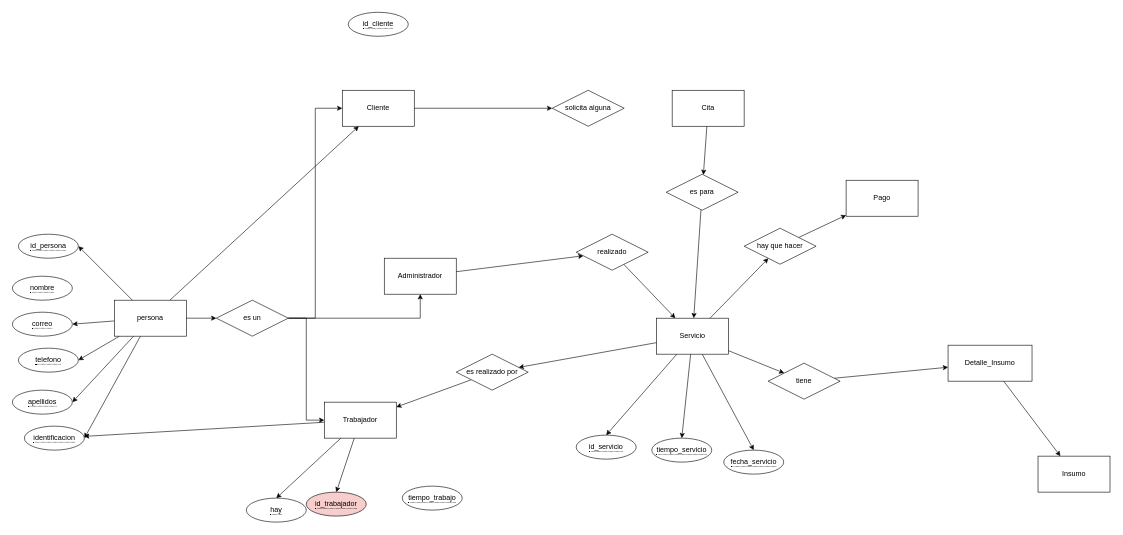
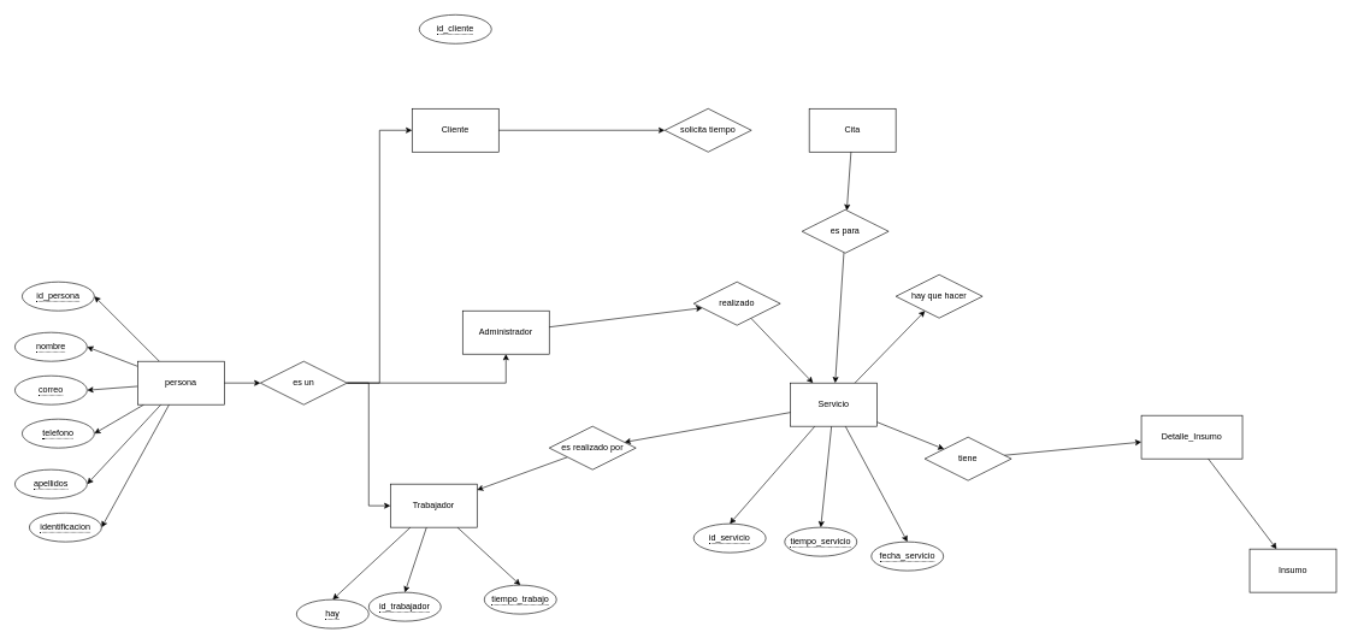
  <mxCell id="0" />
  <mxCell id="1" parent="0" />
  <mxCell id="2" value="Cliente" style="shape=rectangle;rounded=0;whiteSpace=wrap;html=1;" parent="1" vertex="1"><mxGeometry x="570" y="150" width="120" height="60" as="geometry" /></mxCell>
  <mxCell id="3" value="Administrador" style="shape=rectangle;rounded=0;whiteSpace=wrap;html=1;" parent="1" vertex="1"><mxGeometry x="640" y="430" width="120" height="60" as="geometry" /></mxCell>
  <mxCell id="4" style="rounded=0;orthogonalLoop=1;jettySize=auto;html=1;entryX=0.5;entryY=0;entryDx=0;entryDy=0;" edge="1" parent="1" source="7" target="54"><mxGeometry relative="1" as="geometry" /></mxCell>
- <mxCell id="5" style="rounded=0;orthogonalLoop=1;jettySize=auto;html=1;" edge="1" parent="1" source="7" target="52"><mxGeometry relative="1" as="geometry" /></mxCell>
+ <mxCell id="5" style="rounded=0;orthogonalLoop=1;jettySize=auto;html=1;entryX=0.5;entryY=0;entryDx=0;entryDy=0;" edge="1" parent="1" source="7" target="56"><mxGeometry relative="1" as="geometry" /></mxCell>
  <mxCell id="6" style="rounded=0;orthogonalLoop=1;jettySize=auto;html=1;entryX=0.5;entryY=0;entryDx=0;entryDy=0;" edge="1" parent="1" source="7" target="55"><mxGeometry relative="1" as="geometry" /></mxCell>
  <mxCell id="7" value="Trabajador" style="shape=rectangle;rounded=0;whiteSpace=wrap;html=1;" parent="1" vertex="1"><mxGeometry x="540" y="670" width="120" height="60" as="geometry" /></mxCell>
  <mxCell id="8" style="rounded=0;orthogonalLoop=1;jettySize=auto;html=1;entryX=0.5;entryY=0;entryDx=0;entryDy=0;" edge="1" parent="1" source="11" target="57"><mxGeometry relative="1" as="geometry" /></mxCell>
  <mxCell id="9" style="rounded=0;orthogonalLoop=1;jettySize=auto;html=1;entryX=0.5;entryY=0;entryDx=0;entryDy=0;" edge="1" parent="1" source="11" target="58"><mxGeometry relative="1" as="geometry" /></mxCell>
  <mxCell id="10" style="rounded=0;orthogonalLoop=1;jettySize=auto;html=1;entryX=0.5;entryY=0;entryDx=0;entryDy=0;" edge="1" parent="1" source="11" target="59"><mxGeometry relative="1" as="geometry" /></mxCell>
  <mxCell id="11" value="Servicio" style="shape=rectangle;rounded=0;whiteSpace=wrap;html=1;" parent="1" vertex="1"><mxGeometry x="1094" y="530" width="120" height="60" as="geometry" /></mxCell>
  <mxCell id="12" value="Insumo" style="shape=rectangle;rounded=0;whiteSpace=wrap;html=1;" parent="1" vertex="1"><mxGeometry x="1730" y="760" width="120" height="60" as="geometry" /></mxCell>
- <mxCell id="13" value="Pago" style="shape=rectangle;rounded=0;whiteSpace=wrap;html=1;" parent="1" vertex="1"><mxGeometry x="1410" y="300" width="120" height="60" as="geometry" /></mxCell>
  <mxCell id="14" value="Cita" style="shape=rectangle;rounded=0;whiteSpace=wrap;html=1;" parent="1" vertex="1"><mxGeometry x="1120" y="150" width="120" height="60" as="geometry" /></mxCell>
  <mxCell id="15" value="Detalle_Insumo" style="shape=rectangle;rounded=0;whiteSpace=wrap;html=1;" parent="1" vertex="1"><mxGeometry x="1580" y="575" width="140" height="60" as="geometry" /></mxCell>
  <mxCell id="16" parent="1" source="24" target="53" edge="1" style=";"><mxGeometry relative="1" as="geometry" /></mxCell>
  <mxCell id="17" parent="1" source="26" target="11" edge="1"><mxGeometry relative="1" as="geometry" /></mxCell>
- <mxCell id="18" parent="1" source="28" target="13" edge="1"><mxGeometry relative="1" as="geometry" /></mxCell>
  <mxCell id="19" parent="1" source="32" target="7" edge="1"><mxGeometry relative="1" as="geometry" /></mxCell>
  <mxCell id="20" parent="1" source="34" target="15" edge="1"><mxGeometry relative="1" as="geometry" /></mxCell>
  <mxCell id="21" parent="1" source="15" target="12" edge="1"><mxGeometry relative="1" as="geometry" /></mxCell>
  <mxCell id="22" parent="1" source="30" target="11" edge="1"><mxGeometry relative="1" as="geometry" /></mxCell>
  <mxCell id="23" value="" edge="1" parent="1" source="2" target="24"><mxGeometry relative="1" as="geometry"><mxPoint x="860" y="180" as="sourcePoint" /><mxPoint x="1120" y="180" as="targetPoint" /></mxGeometry></mxCell>
- <mxCell id="24" value="solicita alguna" style="shape=rhombus;perimeter=rhombusPerimeter;whiteSpace=wrap;html=1;align=center;" vertex="1" parent="1"><mxGeometry x="920" y="150" width="120" height="60" as="geometry" /></mxCell>
+ <mxCell id="24" value="solicita tiempo" style="shape=rhombus;perimeter=rhombusPerimeter;whiteSpace=wrap;html=1;align=center;" vertex="1" parent="1"><mxGeometry x="920" y="150" width="120" height="60" as="geometry" /></mxCell>
  <mxCell id="25" value="" edge="1" parent="1" source="14" target="26"><mxGeometry relative="1" as="geometry"><mxPoint x="1179" y="210" as="sourcePoint" /><mxPoint x="1171" y="450" as="targetPoint" /></mxGeometry></mxCell>
  <mxCell id="26" value="es para" style="shape=rhombus;perimeter=rhombusPerimeter;whiteSpace=wrap;html=1;align=center;" vertex="1" parent="1"><mxGeometry x="1110" y="290" width="120" height="60" as="geometry" /></mxCell>
  <mxCell id="27" value="" edge="1" parent="1" source="11" target="28"><mxGeometry relative="1" as="geometry"><mxPoint x="1230" y="450" as="sourcePoint" /><mxPoint x="1410" y="360" as="targetPoint" /></mxGeometry></mxCell>
  <mxCell id="28" value="hay que hacer" style="shape=rhombus;perimeter=rhombusPerimeter;whiteSpace=wrap;html=1;align=center;" vertex="1" parent="1"><mxGeometry x="1240" y="380" width="120" height="60" as="geometry" /></mxCell>
  <mxCell id="29" value="" edge="1" parent="1" source="3" target="30"><mxGeometry relative="1" as="geometry"><mxPoint x="960" y="402" as="sourcePoint" /><mxPoint x="1110" y="458" as="targetPoint" /></mxGeometry></mxCell>
  <mxCell id="30" value="realizado" style="shape=rhombus;perimeter=rhombusPerimeter;whiteSpace=wrap;html=1;align=center;" vertex="1" parent="1"><mxGeometry x="960" y="390" width="120" height="60" as="geometry" /></mxCell>
  <mxCell id="31" value="" edge="1" parent="1" source="11" target="32"><mxGeometry relative="1" as="geometry"><mxPoint x="1110" y="493" as="sourcePoint" /><mxPoint x="900" y="537" as="targetPoint" /></mxGeometry></mxCell>
  <mxCell id="32" value="es realizado por" style="shape=rhombus;perimeter=rhombusPerimeter;whiteSpace=wrap;html=1;align=center;" vertex="1" parent="1"><mxGeometry x="760" y="590" width="120" height="60" as="geometry" /></mxCell>
  <mxCell id="33" value="" edge="1" parent="1" source="11" target="34"><mxGeometry relative="1" as="geometry"><mxPoint x="1230" y="505" as="sourcePoint" /><mxPoint x="1440" y="591" as="targetPoint" /></mxGeometry></mxCell>
  <mxCell id="34" value="tiene" style="shape=rhombus;perimeter=rhombusPerimeter;whiteSpace=wrap;html=1;align=center;" vertex="1" parent="1"><mxGeometry x="1280" y="605" width="120" height="60" as="geometry" /></mxCell>
  <mxCell id="35" value="&lt;span style=&quot;border-bottom: 1px dotted&quot;&gt;telefono&lt;/span&gt;" style="ellipse;whiteSpace=wrap;html=1;align=center;" vertex="1" parent="1"><mxGeometry x="30" y="580" width="100" height="40" as="geometry" /></mxCell>
  <mxCell id="36" value="&lt;span style=&quot;border-bottom: 1px dotted&quot;&gt;correo&lt;/span&gt;" style="ellipse;whiteSpace=wrap;html=1;align=center;" vertex="1" parent="1"><mxGeometry x="20" y="520" width="100" height="40" as="geometry" /></mxCell>
  <mxCell id="37" value="&lt;span style=&quot;border-bottom: 1px dotted&quot;&gt;nombre&lt;/span&gt;" style="ellipse;whiteSpace=wrap;html=1;align=center;" vertex="1" parent="1"><mxGeometry x="20" y="460" width="100" height="40" as="geometry" /></mxCell>
  <mxCell id="38" style="rounded=0;orthogonalLoop=1;jettySize=auto;html=1;entryX=1;entryY=0.5;entryDx=0;entryDy=0;" edge="1" parent="1" source="44" target="50"><mxGeometry relative="1" as="geometry" /></mxCell>
- <mxCell id="39" style="rounded=0;orthogonalLoop=1;jettySize=auto;html=1;" edge="1" parent="1" source="44" target="2"><mxGeometry relative="1" as="geometry" /></mxCell>
+ <mxCell id="39" style="rounded=0;orthogonalLoop=1;jettySize=auto;html=1;entryX=1;entryY=0.5;entryDx=0;entryDy=0;" edge="1" parent="1" source="44" target="37"><mxGeometry relative="1" as="geometry" /></mxCell>
  <mxCell id="40" style="rounded=0;orthogonalLoop=1;jettySize=auto;html=1;entryX=1;entryY=0.5;entryDx=0;entryDy=0;" edge="1" parent="1" source="44" target="36"><mxGeometry relative="1" as="geometry" /></mxCell>
  <mxCell id="41" style="rounded=0;orthogonalLoop=1;jettySize=auto;html=1;entryX=1;entryY=0.5;entryDx=0;entryDy=0;strokeColor=default;" edge="1" parent="1" source="44" target="35"><mxGeometry relative="1" as="geometry" /></mxCell>
  <mxCell id="42" style="rounded=0;orthogonalLoop=1;jettySize=auto;html=1;entryX=1;entryY=0.5;entryDx=0;entryDy=0;" edge="1" parent="1" source="44" target="51"><mxGeometry relative="1" as="geometry" /></mxCell>
  <mxCell id="43" style="rounded=0;orthogonalLoop=1;jettySize=auto;html=1;entryX=1;entryY=0.5;entryDx=0;entryDy=0;" edge="1" parent="1" source="44" target="52"><mxGeometry relative="1" as="geometry" /></mxCell>
  <mxCell id="44" value="persona" style="shape=rectangle;rounded=0;whiteSpace=wrap;html=1;" vertex="1" parent="1"><mxGeometry x="190" y="500" width="120" height="60" as="geometry" /></mxCell>
  <mxCell id="45" value="" style="edgeStyle=orthogonalEdgeStyle;rounded=0;orthogonalLoop=1;jettySize=auto;html=1;entryX=0;entryY=0.5;entryDx=0;entryDy=0;" edge="1" parent="1" source="44" target="49"><mxGeometry relative="1" as="geometry"><mxPoint x="340" y="530" as="sourcePoint" /><mxPoint x="610" y="720" as="targetPoint" /></mxGeometry></mxCell>
  <mxCell id="46" style="edgeStyle=orthogonalEdgeStyle;rounded=0;orthogonalLoop=1;jettySize=auto;html=1;entryX=0.5;entryY=1;entryDx=0;entryDy=0;" edge="1" parent="1" source="49" target="3"><mxGeometry relative="1" as="geometry" /></mxCell>
  <mxCell id="47" style="edgeStyle=orthogonalEdgeStyle;rounded=0;orthogonalLoop=1;jettySize=auto;html=1;entryX=0;entryY=0.5;entryDx=0;entryDy=0;" edge="1" parent="1" source="49" target="2"><mxGeometry relative="1" as="geometry" /></mxCell>
  <mxCell id="48" style="edgeStyle=orthogonalEdgeStyle;rounded=0;orthogonalLoop=1;jettySize=auto;html=1;entryX=0;entryY=0.5;entryDx=0;entryDy=0;" edge="1" parent="1" source="49" target="7"><mxGeometry relative="1" as="geometry" /></mxCell>
  <mxCell id="49" value="es un" style="shape=rhombus;perimeter=rhombusPerimeter;whiteSpace=wrap;html=1;align=center;" vertex="1" parent="1"><mxGeometry x="360" y="500" width="120" height="60" as="geometry" /></mxCell>
  <mxCell id="50" value="&lt;span style=&quot;border-bottom: 1px dotted&quot;&gt;id_persona&lt;/span&gt;" style="ellipse;whiteSpace=wrap;html=1;align=center;" vertex="1" parent="1"><mxGeometry x="30" y="390" width="100" height="40" as="geometry" /></mxCell>
  <mxCell id="51" value="&lt;span style=&quot;border-bottom: 1px dotted&quot;&gt;apellidos&lt;/span&gt;" style="ellipse;whiteSpace=wrap;html=1;align=center;" vertex="1" parent="1"><mxGeometry x="20" y="650" width="100" height="40" as="geometry" /></mxCell>
  <mxCell id="52" value="&lt;span style=&quot;border-bottom: 1px dotted&quot;&gt;identificacion&lt;/span&gt;" style="ellipse;whiteSpace=wrap;html=1;align=center;" vertex="1" parent="1"><mxGeometry x="40" y="710" width="100" height="40" as="geometry" /></mxCell>
  <mxCell id="53" value="&lt;span style=&quot;border-bottom: 1px dotted&quot;&gt;id_cliente&lt;/span&gt;" style="ellipse;whiteSpace=wrap;html=1;align=center;" vertex="1" parent="1"><mxGeometry x="580" y="20" width="100" height="40" as="geometry" /></mxCell>
- <mxCell id="54" value="&lt;span style=&quot;border-bottom: 1px dotted&quot;&gt;id_trabajador&lt;/span&gt;" style="ellipse;whiteSpace=wrap;html=1;align=center;fillColor=#f8cecc;" vertex="1" parent="1"><mxGeometry x="510" y="820" width="100" height="40" as="geometry" /></mxCell>
+ <mxCell id="54" value="&lt;span style=&quot;border-bottom: 1px dotted&quot;&gt;id_trabajador&lt;/span&gt;" style="ellipse;whiteSpace=wrap;html=1;align=center;" vertex="1" parent="1"><mxGeometry x="510" y="820" width="100" height="40" as="geometry" /></mxCell>
  <mxCell id="55" value="&lt;span style=&quot;border-bottom: 1px dotted&quot;&gt;hay&lt;/span&gt;" style="ellipse;whiteSpace=wrap;html=1;align=center;" vertex="1" parent="1"><mxGeometry x="410" y="830" width="100" height="40" as="geometry" /></mxCell>
  <mxCell id="56" value="&lt;span style=&quot;border-bottom: 1px dotted&quot;&gt;tiempo_trabajo&lt;/span&gt;" style="ellipse;whiteSpace=wrap;html=1;align=center;" vertex="1" parent="1"><mxGeometry x="670" y="810" width="100" height="40" as="geometry" /></mxCell>
  <mxCell id="57" value="&lt;span style=&quot;border-bottom: 1px dotted&quot;&gt;id_servicio&lt;/span&gt;" style="ellipse;whiteSpace=wrap;html=1;align=center;" vertex="1" parent="1"><mxGeometry x="960" y="725" width="100" height="40" as="geometry" /></mxCell>
  <mxCell id="58" value="&lt;span style=&quot;border-bottom: 1px dotted&quot;&gt;tiempo_servicio&lt;/span&gt;" style="ellipse;whiteSpace=wrap;html=1;align=center;" vertex="1" parent="1"><mxGeometry x="1086" y="730" width="100" height="40" as="geometry" /></mxCell>
  <mxCell id="59" value="&lt;span style=&quot;border-bottom: 1px dotted&quot;&gt;fecha_servicio&lt;/span&gt;" style="ellipse;whiteSpace=wrap;html=1;align=center;" vertex="1" parent="1"><mxGeometry x="1206" y="750" width="100" height="40" as="geometry" /></mxCell>
